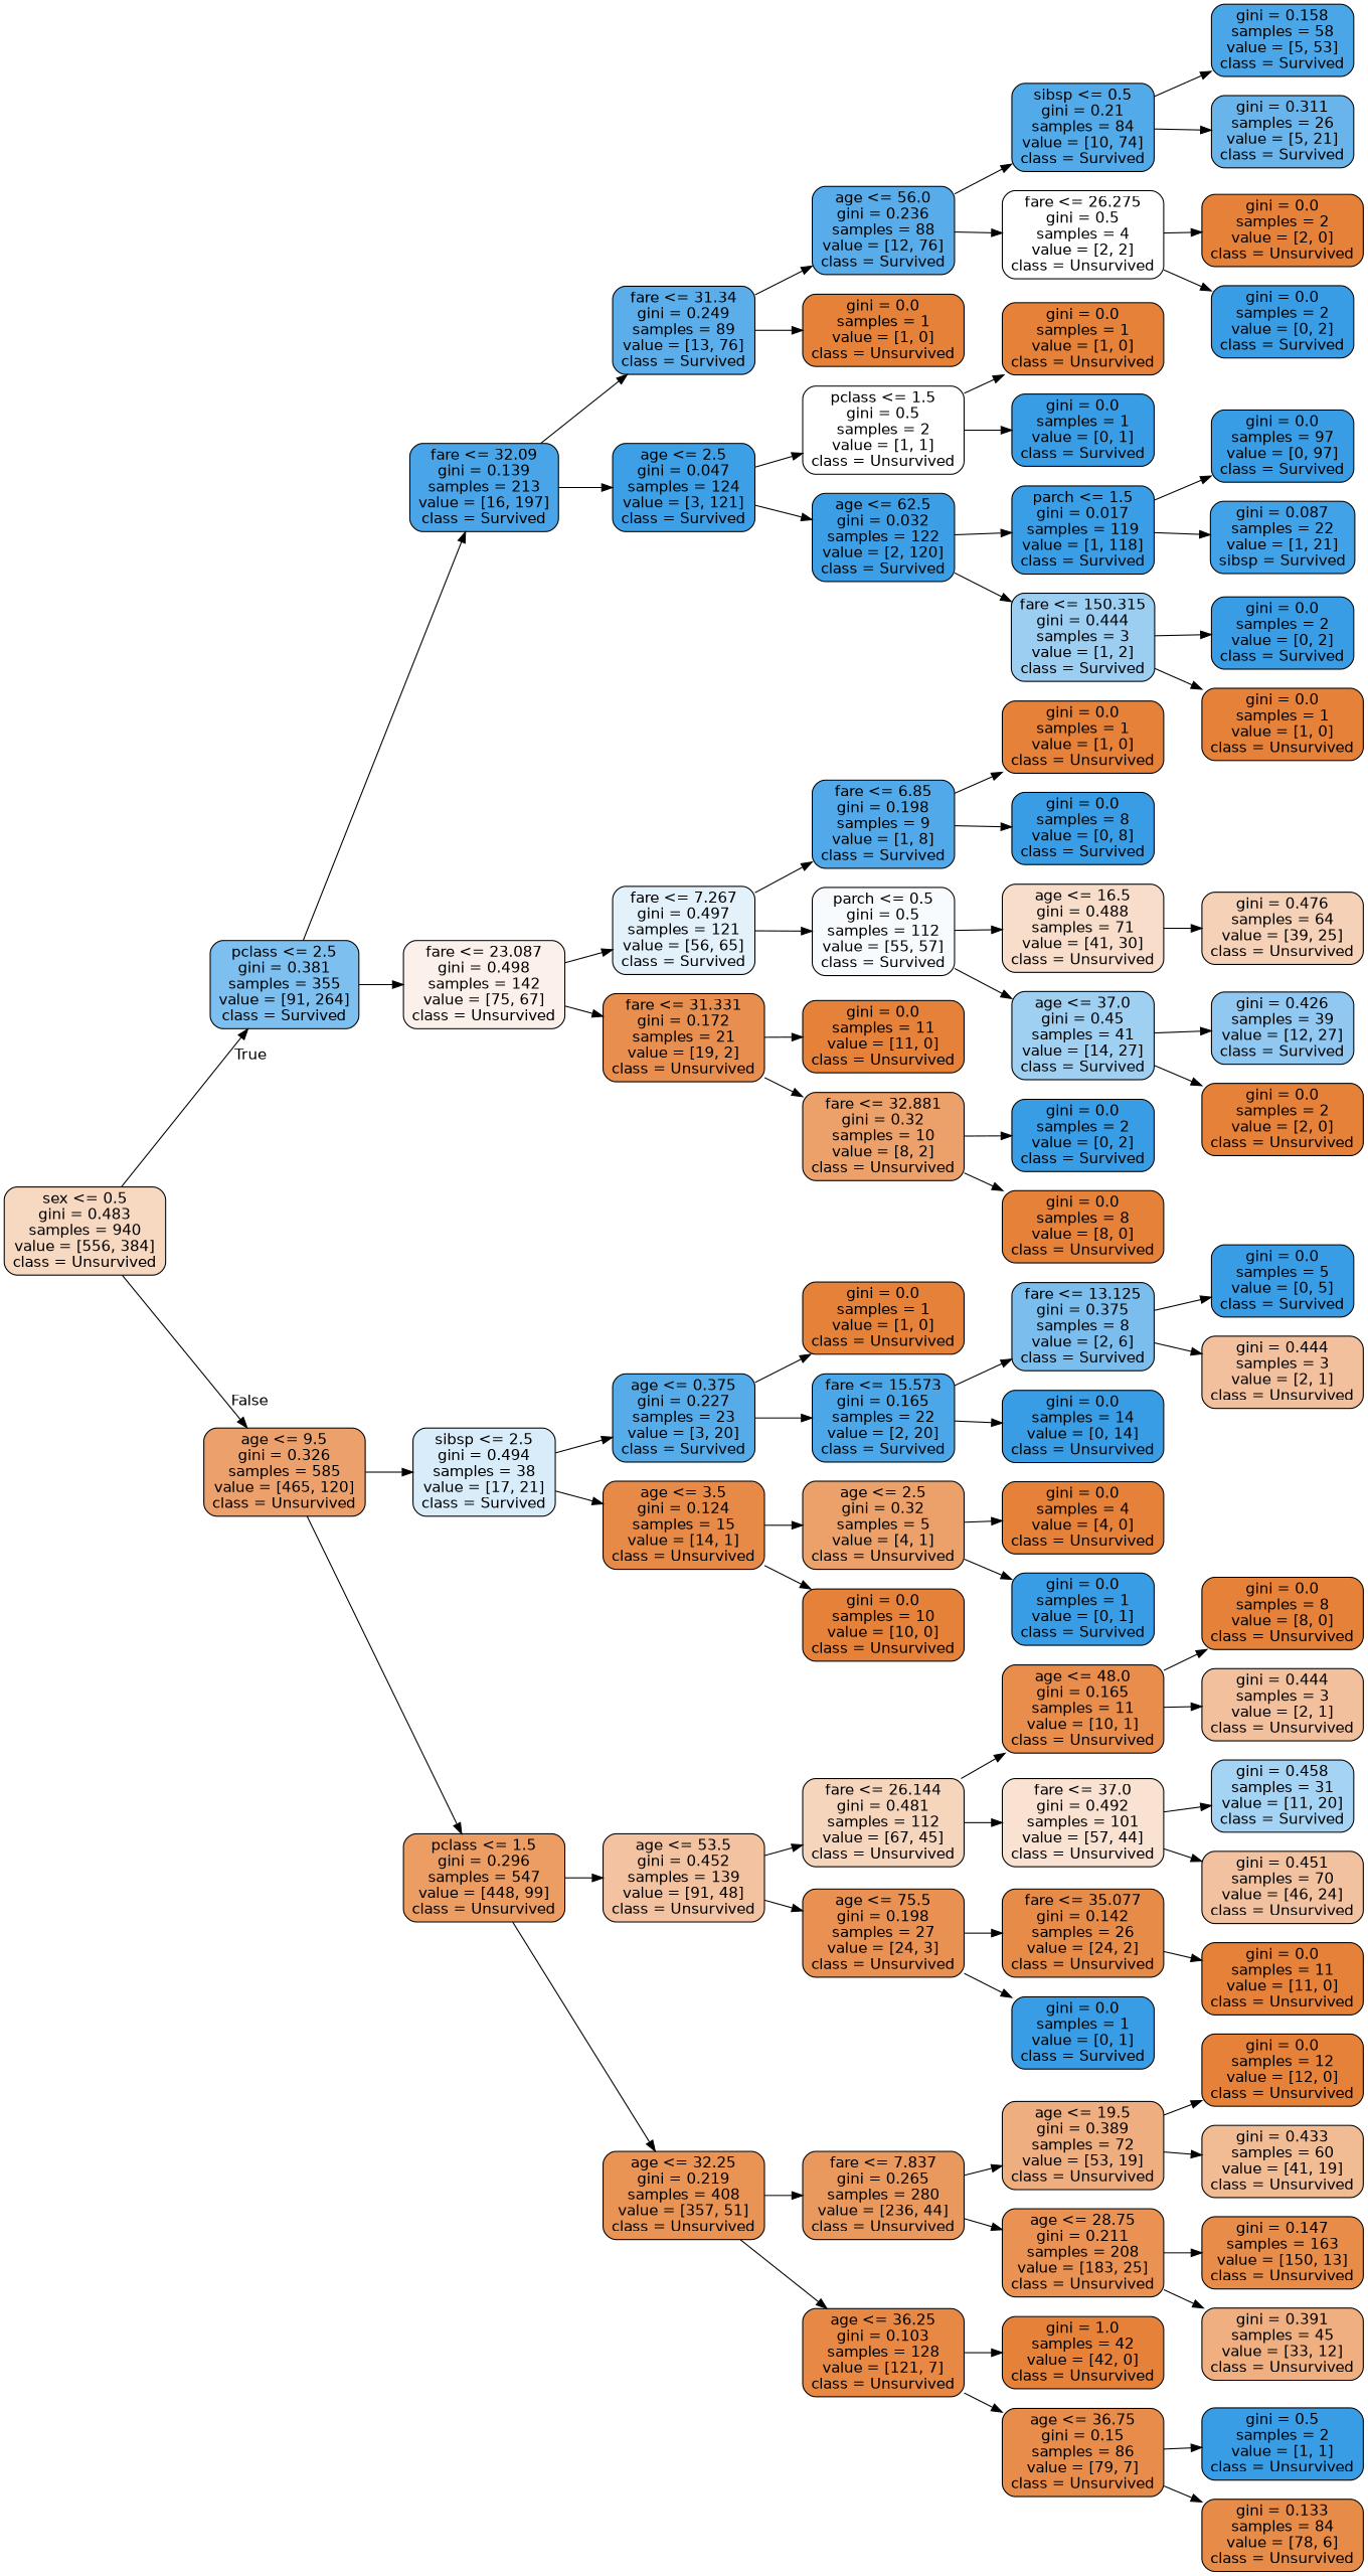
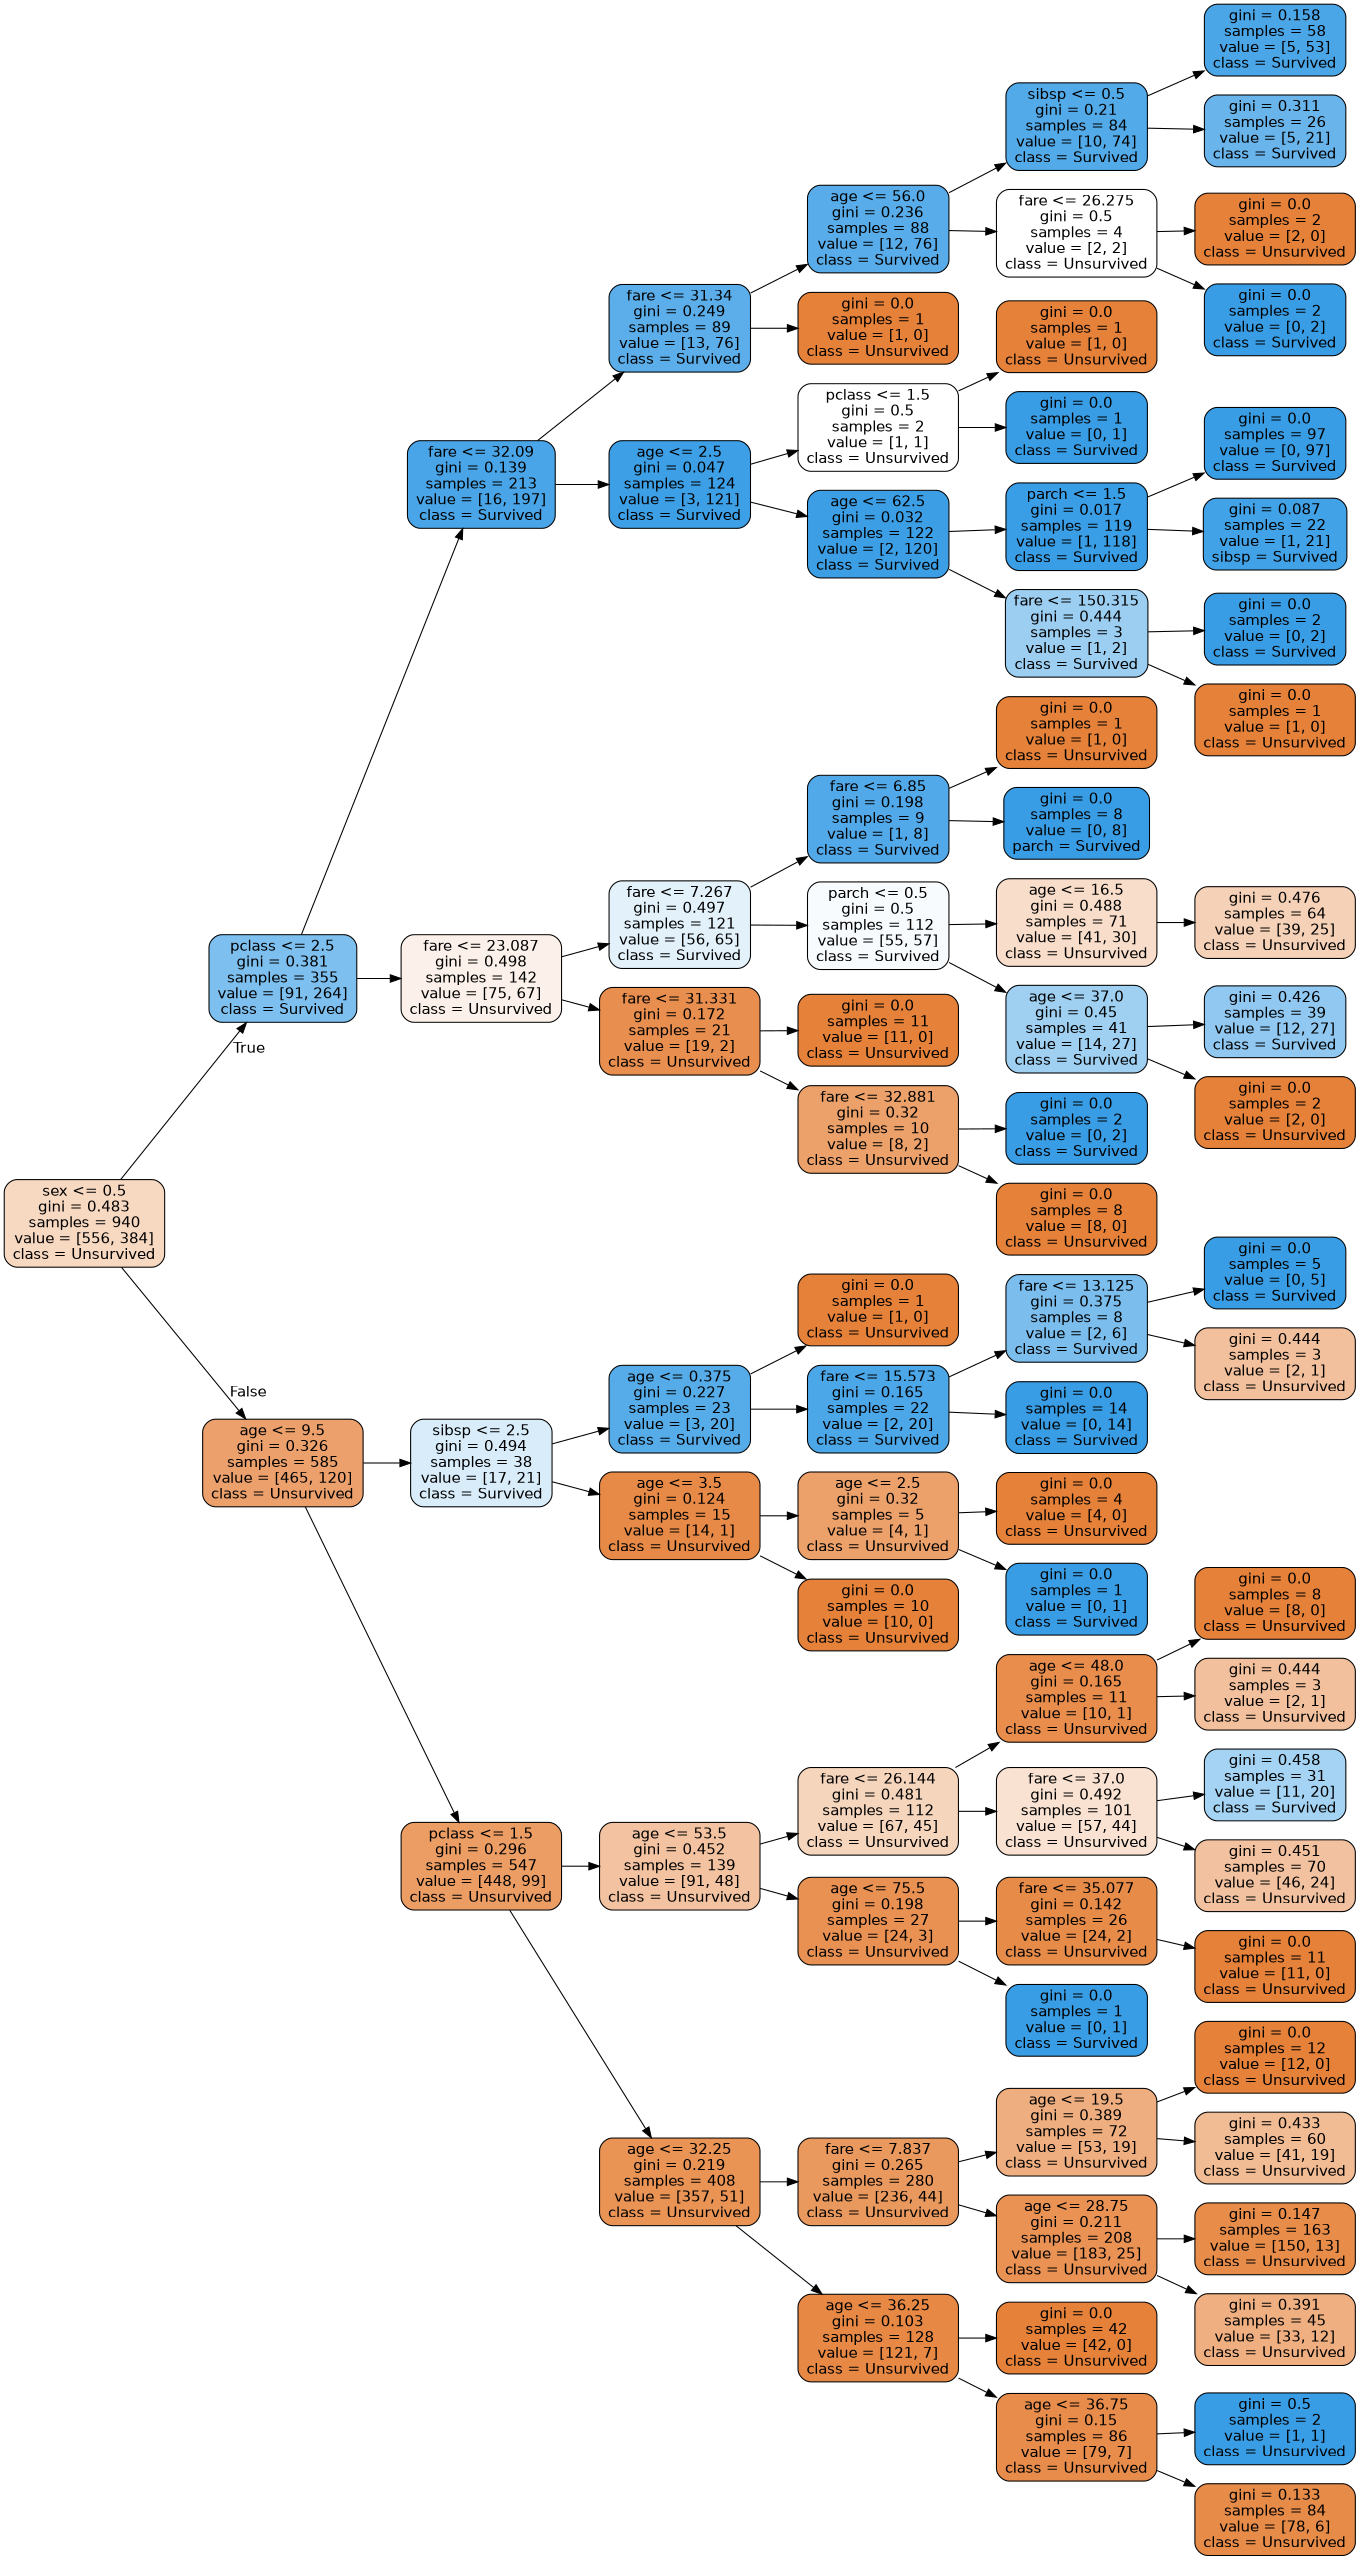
  digraph {
    rankdir=LR
    node [color=black fillcolor="#e58139ff" fontname=helvetica shape=box style="filled, rounded"]
    edge [fontname=helvetica]
    n1 [fillcolor="#e581394f" label="sex <= 0.5\ngini = 0.483\nsamples = 940\nvalue = [556, 384]\nclass = Unsurvived"]
    n2 [fillcolor="#399de5a7" label="pclass <= 2.5\ngini = 0.381\nsamples = 355\nvalue = [91, 264]\nclass = Survived"]
    n3 [fillcolor="#e58139bd" label="age <= 9.5\ngini = 0.326\nsamples = 585\nvalue = [465, 120]\nclass = Unsurvived"]
    n4 [fillcolor="#399de5ea" label="fare <= 32.09\ngini = 0.139\nsamples = 213\nvalue = [16, 197]\nclass = Survived"]
    n5 [fillcolor="#e581391b" label="fare <= 23.087\ngini = 0.498\nsamples = 142\nvalue = [75, 67]\nclass = Unsurvived"]
    n6 [fillcolor="#399de531" label="sibsp <= 2.5\ngini = 0.494\nsamples = 38\nvalue = [17, 21]\nclass = Survived"]
    n7 [fillcolor="#e58139c7" label="pclass <= 1.5\ngini = 0.296\nsamples = 547\nvalue = [448, 99]\nclass = Unsurvived"]
    n8 [fillcolor="#399de5d3" label="fare <= 31.34\ngini = 0.249\nsamples = 89\nvalue = [13, 76]\nclass = Survived"]
    n9 [fillcolor="#399de5f9" label="age <= 2.5\ngini = 0.047\nsamples = 124\nvalue = [3, 121]\nclass = Survived"]
    n10 [fillcolor="#399de523" label="fare <= 7.267\ngini = 0.497\nsamples = 121\nvalue = [56, 65]\nclass = Survived"]
    n11 [fillcolor="#e58139e4" label="fare <= 31.331\ngini = 0.172\nsamples = 21\nvalue = [19, 2]\nclass = Unsurvived"]
    n12 [fillcolor="#399de5d7" label="age <= 56.0\ngini = 0.236\nsamples = 88\nvalue = [12, 76]\nclass = Survived"]
    n13 [label="gini = 0.0\nsamples = 1\nvalue = [1, 0]\nclass = Unsurvived"]
    n14 [fillcolor="#e5813900" label="pclass <= 1.5\ngini = 0.5\nsamples = 2\nvalue = [1, 1]\nclass = Unsurvived"]
    n15 [fillcolor="#399de5fb" label="age <= 62.5\ngini = 0.032\nsamples = 122\nvalue = [2, 120]\nclass = Survived"]
    n16 [fillcolor="#399de5dd" label="sibsp <= 0.5\ngini = 0.21\nsamples = 84\nvalue = [10, 74]\nclass = Survived"]
    n17 [fillcolor="#e5813900" label="fare <= 26.275\ngini = 0.5\nsamples = 4\nvalue = [2, 2]\nclass = Unsurvived"]
    n18 [fillcolor="#399de5e7" label="gini = 0.158\nsamples = 58\nvalue = [5, 53]\nclass = Survived"]
    n19 [fillcolor="#399de5c2" label="gini = 0.311\nsamples = 26\nvalue = [5, 21]\nclass = Survived"]
    n20 [label="gini = 0.0\nsamples = 2\nvalue = [2, 0]\nclass = Unsurvived"]
    n21 [fillcolor="#399de5ff" label="gini = 0.0\nsamples = 2\nvalue = [0, 2]\nclass = Survived"]
    n22 [label="gini = 0.0\nsamples = 1\nvalue = [1, 0]\nclass = Unsurvived"]
    n23 [fillcolor="#399de5ff" label="gini = 0.0\nsamples = 1\nvalue = [0, 1]\nclass = Survived"]
    n24 [fillcolor="#399de5fd" label="parch <= 1.5\ngini = 0.017\nsamples = 119\nvalue = [1, 118]\nclass = Survived"]
    n25 [fillcolor="#399de57f" label="fare <= 150.315\ngini = 0.444\nsamples = 3\nvalue = [1, 2]\nclass = Survived"]
    n26 [fillcolor="#399de5ff" label="gini = 0.0\nsamples = 97\nvalue = [0, 97]\nclass = Survived"]
    n27 [fillcolor="#399de5f3" label="gini = 0.087\nsamples = 22\nvalue = [1, 21]\nsibsp = Survived"]
    n28 [fillcolor="#399de5ff" label="gini = 0.0\nsamples = 2\nvalue = [0, 2]\nclass = Survived"]
    n29 [label="gini = 0.0\nsamples = 1\nvalue = [1, 0]\nclass = Unsurvived"]
    n30 [fillcolor="#399de5df" label="fare <= 6.85\ngini = 0.198\nsamples = 9\nvalue = [1, 8]\nclass = Survived"]
    n31 [fillcolor="#399de509" label="parch <= 0.5\ngini = 0.5\nsamples = 112\nvalue = [55, 57]\nclass = Survived"]
    n32 [label="gini = 0.0\nsamples = 11\nvalue = [11, 0]\nclass = Unsurvived"]
    n33 [fillcolor="#e58139bf" label="fare <= 32.881\ngini = 0.32\nsamples = 10\nvalue = [8, 2]\nclass = Unsurvived"]
    n34 [label="gini = 0.0\nsamples = 1\nvalue = [1, 0]\nclass = Unsurvived"]
-   n35 [fillcolor="#399de5ff" label="gini = 0.0\nsamples = 8\nvalue = [0, 8]\nclass = Survived"]
+   n35 [fillcolor="#399de5ff" label="gini = 0.0\nsamples = 8\nvalue = [0, 8]\nparch = Survived"]
    n36 [fillcolor="#e5813944" label="age <= 16.5\ngini = 0.488\nsamples = 71\nvalue = [41, 30]\nclass = Unsurvived"]
    n37 [fillcolor="#399de57b" label="age <= 37.0\ngini = 0.45\nsamples = 41\nvalue = [14, 27]\nclass = Survived"]
    n38 [fillcolor="#e581395c" label="gini = 0.476\nsamples = 64\nvalue = [39, 25]\nclass = Unsurvived"]
    n39 [fillcolor="#399de58e" label="gini = 0.426\nsamples = 39\nvalue = [12, 27]\nclass = Survived"]
    n40 [label="gini = 0.0\nsamples = 2\nvalue = [2, 0]\nclass = Unsurvived"]
    n41 [fillcolor="#399de5ff" label="gini = 0.0\nsamples = 2\nvalue = [0, 2]\nclass = Survived"]
    n42 [label="gini = 0.0\nsamples = 8\nvalue = [8, 0]\nclass = Unsurvived"]
    n43 [fillcolor="#399de5d9" label="age <= 0.375\ngini = 0.227\nsamples = 23\nvalue = [3, 20]\nclass = Survived"]
    n44 [fillcolor="#e58139ed" label="age <= 3.5\ngini = 0.124\nsamples = 15\nvalue = [14, 1]\nclass = Unsurvived"]
    n45 [fillcolor="#e5813978" label="age <= 53.5\ngini = 0.452\nsamples = 139\nvalue = [91, 48]\nclass = Unsurvived"]
    n46 [fillcolor="#e58139db" label="age <= 32.25\ngini = 0.219\nsamples = 408\nvalue = [357, 51]\nclass = Unsurvived"]
    n47 [label="gini = 0.0\nsamples = 1\nvalue = [1, 0]\nclass = Unsurvived"]
    n48 [fillcolor="#399de5e6" label="fare <= 15.573\ngini = 0.165\nsamples = 22\nvalue = [2, 20]\nclass = Survived"]
    n49 [fillcolor="#e58139bf" label="age <= 2.5\ngini = 0.32\nsamples = 5\nvalue = [4, 1]\nclass = Unsurvived"]
    n50 [label="gini = 0.0\nsamples = 10\nvalue = [10, 0]\nclass = Unsurvived"]
    n51 [fillcolor="#399de5aa" label="fare <= 13.125\ngini = 0.375\nsamples = 8\nvalue = [2, 6]\nclass = Survived"]
-   n52 [fillcolor="#399de5ff" label="gini = 0.0\nsamples = 14\nvalue = [0, 14]\nclass = Unsurvived"]
+   n52 [fillcolor="#399de5ff" label="gini = 0.0\nsamples = 14\nvalue = [0, 14]\nclass = Survived"]
    n53 [fillcolor="#399de5ff" label="gini = 0.0\nsamples = 5\nvalue = [0, 5]\nclass = Survived"]
    n54 [fillcolor="#e581397f" label="gini = 0.444\nsamples = 3\nvalue = [2, 1]\nclass = Unsurvived"]
    n55 [label="gini = 0.0\nsamples = 4\nvalue = [4, 0]\nclass = Unsurvived"]
    n56 [fillcolor="#399de5ff" label="gini = 0.0\nsamples = 1\nvalue = [0, 1]\nclass = Survived"]
    n57 [fillcolor="#e5813954" label="fare <= 26.144\ngini = 0.481\nsamples = 112\nvalue = [67, 45]\nclass = Unsurvived"]
    n58 [fillcolor="#e58139df" label="age <= 75.5\ngini = 0.198\nsamples = 27\nvalue = [24, 3]\nclass = Unsurvived"]
    n59 [fillcolor="#e58139cf" label="fare <= 7.837\ngini = 0.265\nsamples = 280\nvalue = [236, 44]\nclass = Unsurvived"]
    n60 [fillcolor="#e58139f0" label="age <= 36.25\ngini = 0.103\nsamples = 128\nvalue = [121, 7]\nclass = Unsurvived"]
    n61 [fillcolor="#e58139e6" label="age <= 48.0\ngini = 0.165\nsamples = 11\nvalue = [10, 1]\nclass = Unsurvived"]
    n62 [fillcolor="#e581393a" label="fare <= 37.0\ngini = 0.492\nsamples = 101\nvalue = [57, 44]\nclass = Unsurvived"]
    n63 [fillcolor="#e58139ea" label="fare <= 35.077\ngini = 0.142\nsamples = 26\nvalue = [24, 2]\nclass = Unsurvived"]
    n64 [fillcolor="#399de5ff" label="gini = 0.0\nsamples = 1\nvalue = [0, 1]\nclass = Survived"]
    n65 [label="gini = 0.0\nsamples = 8\nvalue = [8, 0]\nclass = Unsurvived"]
    n66 [fillcolor="#e581397f" label="gini = 0.444\nsamples = 3\nvalue = [2, 1]\nclass = Unsurvived"]
    n67 [fillcolor="#399de573" label="gini = 0.458\nsamples = 31\nvalue = [11, 20]\nclass = Survived"]
    n68 [fillcolor="#e581397a" label="gini = 0.451\nsamples = 70\nvalue = [46, 24]\nclass = Unsurvived"]
    n69 [label="gini = 0.0\nsamples = 11\nvalue = [11, 0]\nclass = Unsurvived"]
    n70 [fillcolor="#e58139a4" label="age <= 19.5\ngini = 0.389\nsamples = 72\nvalue = [53, 19]\nclass = Unsurvived"]
    n71 [fillcolor="#e58139dc" label="age <= 28.75\ngini = 0.211\nsamples = 208\nvalue = [183, 25]\nclass = Unsurvived"]
-   n72 [label="gini = 1.0\nsamples = 42\nvalue = [42, 0]\nclass = Unsurvived"]
+   n72 [label="gini = 0.0\nsamples = 42\nvalue = [42, 0]\nclass = Unsurvived"]
    n73 [fillcolor="#e58139e8" label="age <= 36.75\ngini = 0.15\nsamples = 86\nvalue = [79, 7]\nclass = Unsurvived"]
    n74 [label="gini = 0.0\nsamples = 12\nvalue = [12, 0]\nclass = Unsurvived"]
    n75 [fillcolor="#e5813989" label="gini = 0.433\nsamples = 60\nvalue = [41, 19]\nclass = Unsurvived"]
    n76 [fillcolor="#e58139e9" label="gini = 0.147\nsamples = 163\nvalue = [150, 13]\nclass = Unsurvived"]
    n77 [fillcolor="#e58139a2" label="gini = 0.391\nsamples = 45\nvalue = [33, 12]\nclass = Unsurvived"]
    n78 [fillcolor="#399de5ff" label="gini = 0.5\nsamples = 2\nvalue = [1, 1]\nclass = Unsurvived"]
    n79 [fillcolor="#e58139eb" label="gini = 0.133\nsamples = 84\nvalue = [78, 6]\nclass = Unsurvived"]
    n1 -> n2 [headlabel=True labelangle=45 labeldistance=2.5]
    n1 -> n3 [headlabel=False labelangle=-45 labeldistance=2.5]
    n2 -> n4
    n2 -> n5
    n3 -> n6
    n3 -> n7
    n4 -> n8
    n4 -> n9
    n5 -> n10
    n5 -> n11
    n6 -> n43
    n6 -> n44
    n7 -> n45
    n7 -> n46
    n8 -> n12
    n8 -> n13
    n9 -> n14
    n9 -> n15
    n10 -> n30
    n10 -> n31
    n11 -> n32
    n11 -> n33
    n12 -> n16
    n12 -> n17
    n14 -> n22
    n14 -> n23
    n15 -> n24
    n15 -> n25
    n16 -> n18
    n16 -> n19
    n17 -> n20
    n17 -> n21
    n24 -> n26
    n24 -> n27
    n25 -> n28
    n25 -> n29
    n30 -> n34
    n30 -> n35
    n31 -> n36
    n31 -> n37
    n33 -> n41
    n33 -> n42
    n36 -> n38
    n37 -> n39
    n37 -> n40
    n43 -> n47
    n43 -> n48
    n44 -> n49
    n44 -> n50
    n45 -> n57
    n45 -> n58
    n46 -> n59
    n46 -> n60
    n48 -> n51
    n48 -> n52
    n49 -> n55
    n49 -> n56
    n51 -> n53
    n51 -> n54
    n57 -> n61
    n57 -> n62
    n58 -> n63
    n58 -> n64
    n59 -> n70
    n59 -> n71
    n60 -> n72
    n60 -> n73
    n61 -> n65
    n61 -> n66
    n62 -> n67
    n62 -> n68
    n63 -> n69
    n70 -> n74
    n70 -> n75
    n71 -> n76
    n71 -> n77
    n73 -> n78
    n73 -> n79
  }
